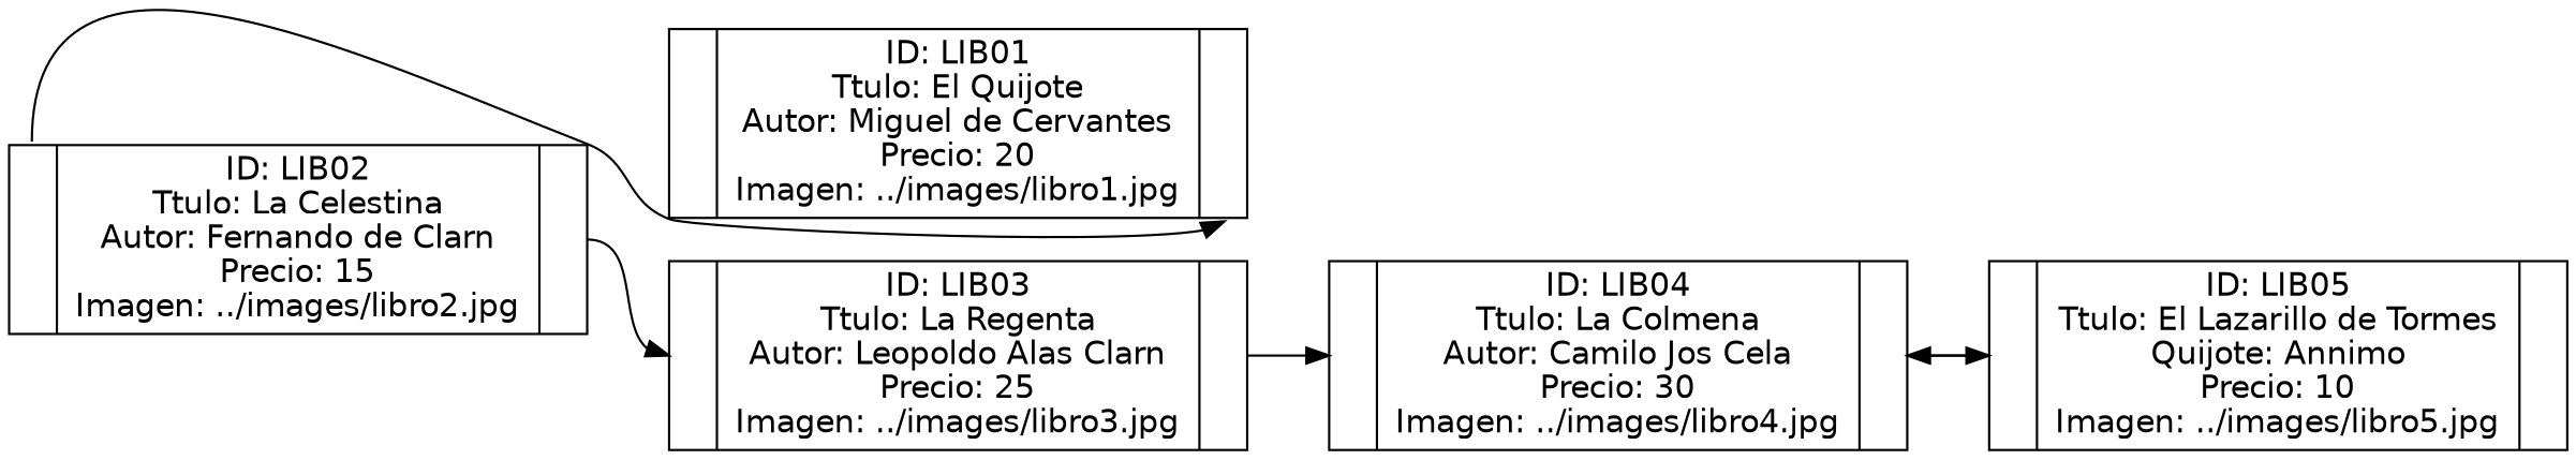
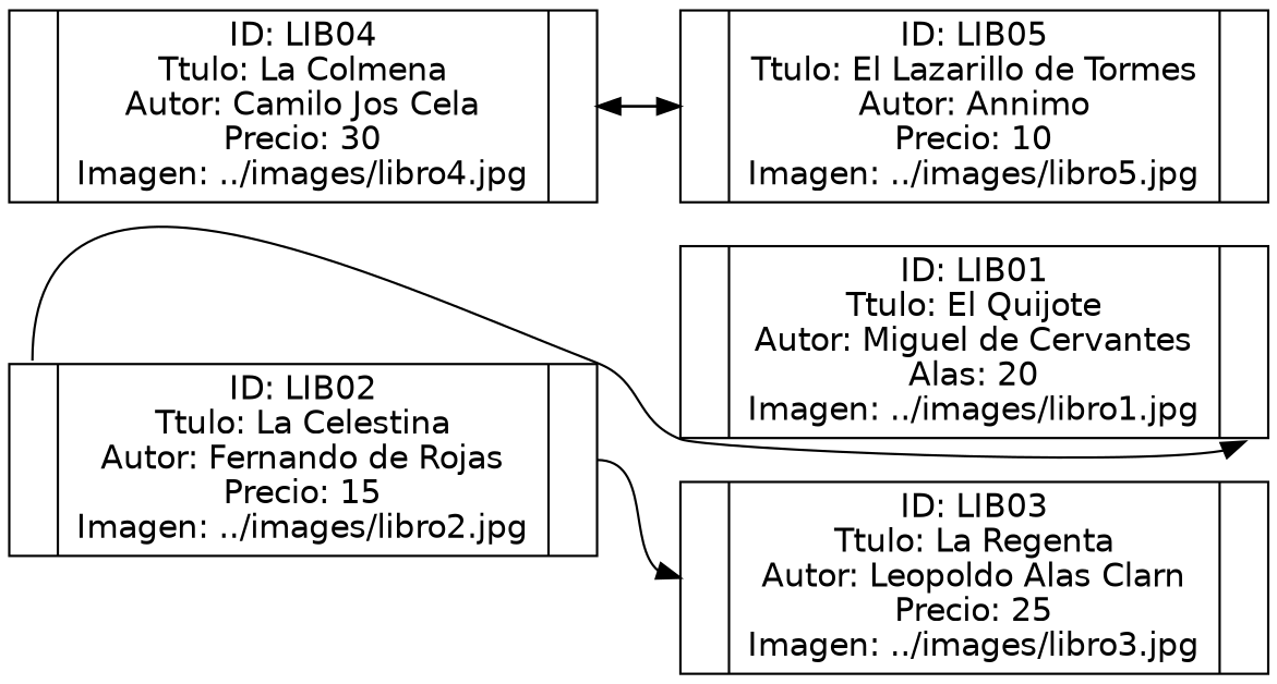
  digraph {
    fontname="DejaVu Sans"
    rankdir=LR
    node [fontname="DejaVu Sans" shape=record]
    edge [fontname="DejaVu Sans" headport=f1 tailport=f2]
-   n1 [height=.1 label="{<f1>| ID: LIB01\nTtulo: El Quijote\nAutor: Miguel de Cervantes\nPrecio: 20\nImagen: ../images/libro1.jpg|<f2>}"]
-   n2 [height=.1 label="{<f1>| ID: LIB02\nTtulo: La Celestina\nAutor: Fernando de Clarn\nPrecio: 15\nImagen: ../images/libro2.jpg|<f2>}"]
+   n1 [height=.1 label="{<f1>| ID: LIB01\nTtulo: El Quijote\nAutor: Miguel de Cervantes\nAlas: 20\nImagen: ../images/libro1.jpg|<f2>}"]
+   n2 [height=.1 label="{<f1>| ID: LIB02\nTtulo: La Celestina\nAutor: Fernando de Rojas\nPrecio: 15\nImagen: ../images/libro2.jpg|<f2>}"]
    n3 [height=.1 label="{<f1>| ID: LIB03\nTtulo: La Regenta\nAutor: Leopoldo Alas Clarn\nPrecio: 25\nImagen: ../images/libro3.jpg|<f2>}"]
    n4 [height=.1 label="{<f1>| ID: LIB04\nTtulo: La Colmena\nAutor: Camilo Jos Cela\nPrecio: 30\nImagen: ../images/libro4.jpg|<f2>}"]
-   n5 [height=.1 label="{<f1>| ID: LIB05\nTtulo: El Lazarillo de Tormes\nQuijote: Annimo\nPrecio: 10\nImagen: ../images/libro5.jpg|<f2>}"]
+   n5 [height=.1 label="{<f1>| ID: LIB05\nTtulo: El Lazarillo de Tormes\nAutor: Annimo\nPrecio: 10\nImagen: ../images/libro5.jpg|<f2>}"]
    n2 -> n1 [headport=f2 tailport=f1]
    n2 -> n3
-   n3 -> n4
    n4 -> n5
    n5 -> n4 [headport=f2 tailport=f1]
  }
